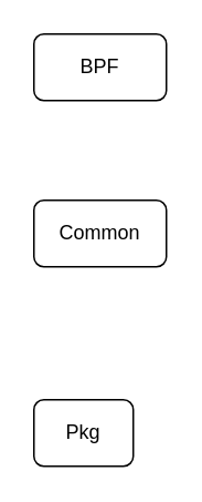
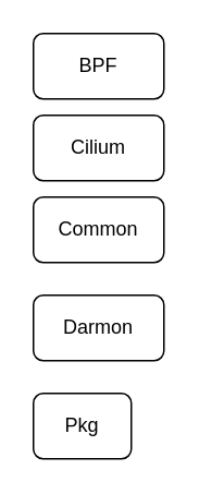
  <mxCell id="0" />
  <mxCell id="1" parent="0" />
  <mxCell id="2" value="BPF" style="rounded=1;whiteSpace=wrap;html=1;" vertex="1" parent="1"><mxGeometry x="20" y="20" width="80" height="40" as="geometry" /></mxCell>
+ <mxCell id="3" value="Cilium" style="rounded=1;whiteSpace=wrap;html=1;" vertex="1" parent="1"><mxGeometry x="20" y="70" width="80" height="40" as="geometry" /></mxCell>
  <mxCell id="4" value="Common" style="rounded=1;whiteSpace=wrap;html=1;" vertex="1" parent="1"><mxGeometry x="20" y="120" width="80" height="40" as="geometry" /></mxCell>
+ <mxCell id="5" value="Darmon" style="rounded=1;whiteSpace=wrap;html=1;" vertex="1" parent="1"><mxGeometry x="20" y="180" width="80" height="40" as="geometry" /></mxCell>
  <mxCell id="6" value="Pkg" style="rounded=1;whiteSpace=wrap;html=1;" vertex="1" parent="1"><mxGeometry x="20" y="240" width="60" height="40" as="geometry" /></mxCell>
